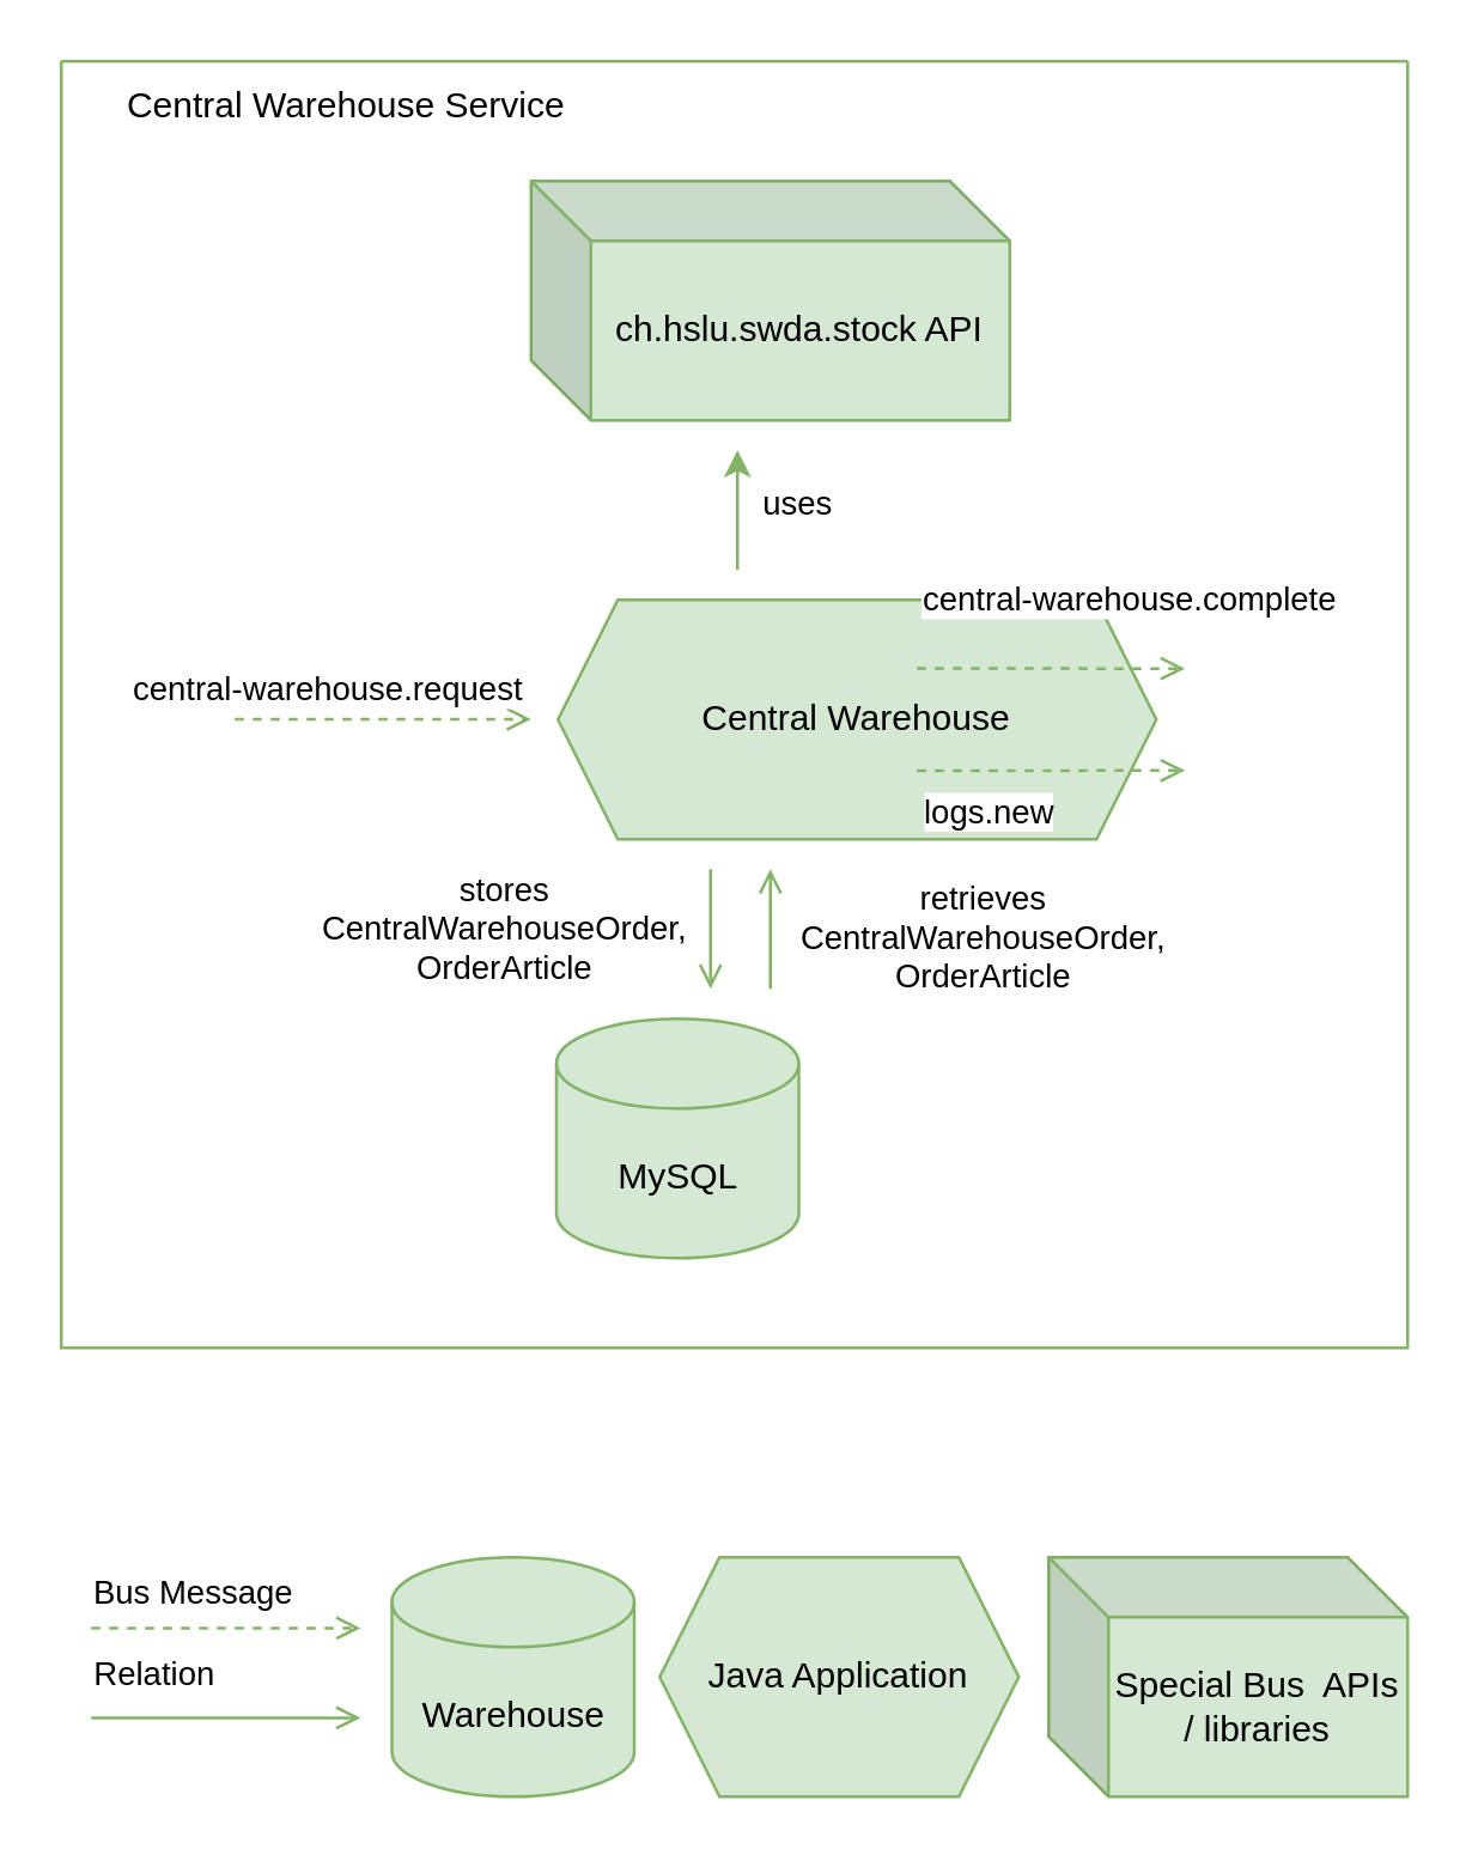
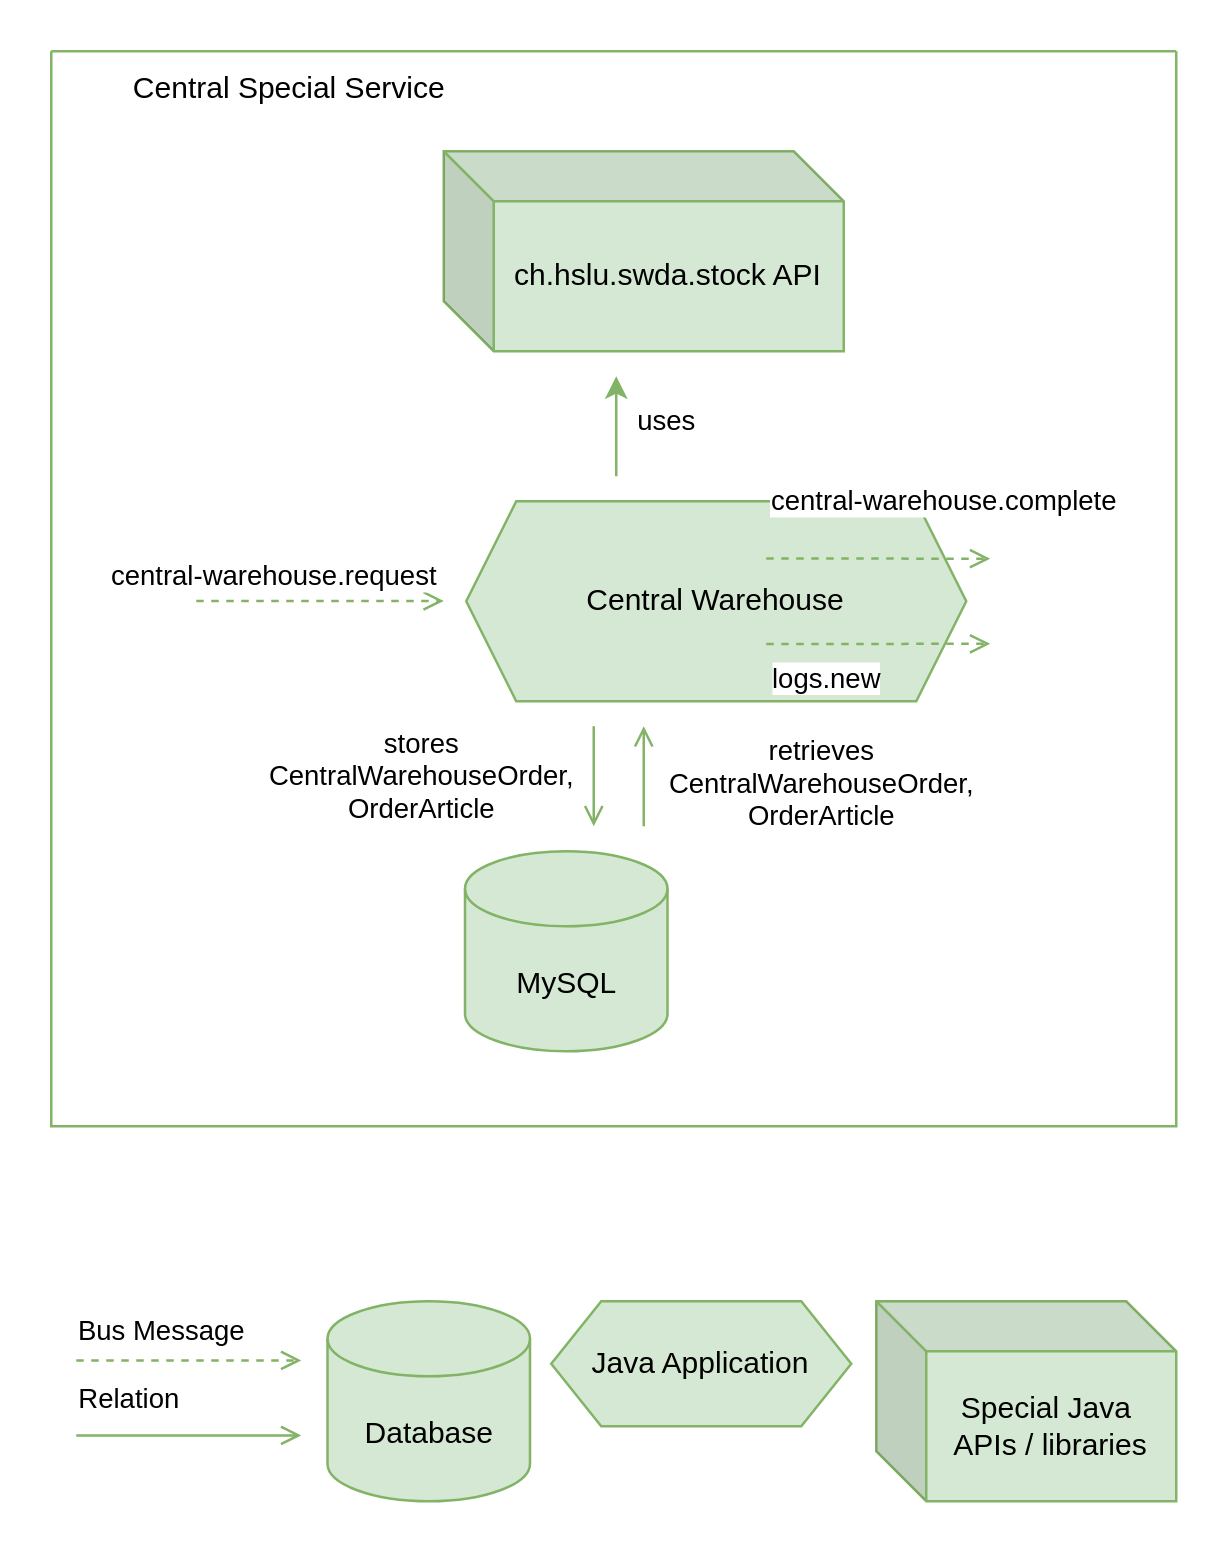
  <mxCell id="0" />
  <mxCell id="1" parent="0" />
  <mxCell id="2" value="" style="swimlane;startSize=0;fillColor=#d5e8d4;strokeColor=#82b366;" vertex="1" parent="1"><mxGeometry x="20" y="20" width="450" height="430" as="geometry" /></mxCell>
  <mxCell id="3" value="Central Warehouse" style="shape=hexagon;perimeter=hexagonPerimeter2;whiteSpace=wrap;html=1;fixedSize=1;fillColor=#d5e8d4;strokeColor=#82b366;" vertex="1" parent="2"><mxGeometry x="166" y="180" width="200" height="80" as="geometry" /></mxCell>
  <mxCell id="4" value="" style="rounded=0;orthogonalLoop=1;jettySize=auto;html=1;dashed=1;endArrow=open;endFill=0;fillColor=#d5e8d4;strokeColor=#82b366;entryX=0;entryY=0.5;entryDx=0;entryDy=0;" edge="1" parent="2"><mxGeometry relative="1" as="geometry"><mxPoint x="58" y="219.86" as="sourcePoint" /><mxPoint x="157" y="219.86" as="targetPoint" /></mxGeometry></mxCell>
  <mxCell id="5" value="central-warehouse.request" style="edgeLabel;html=1;align=center;verticalAlign=middle;resizable=0;points=[];" connectable="0" vertex="1" parent="4"><mxGeometry x="0.066" y="1" relative="1" as="geometry"><mxPoint x="-23" y="-9" as="offset" /></mxGeometry></mxCell>
  <mxCell id="6" value="" style="endArrow=open;html=1;rounded=0;exitX=1;exitY=0.75;exitDx=0;exitDy=0;dashed=1;endFill=0;fillColor=#d5e8d4;strokeColor=#82b366;" edge="1" parent="2"><mxGeometry width="50" height="50" relative="1" as="geometry"><mxPoint x="285.999" y="237.143" as="sourcePoint" /><mxPoint x="375.57" y="237" as="targetPoint" /></mxGeometry></mxCell>
  <mxCell id="7" value="logs.new" style="edgeLabel;html=1;align=center;verticalAlign=middle;resizable=0;points=[];" connectable="0" vertex="1" parent="6"><mxGeometry x="0.456" relative="1" as="geometry"><mxPoint x="-41" y="13" as="offset" /></mxGeometry></mxCell>
  <mxCell id="8" value="" style="rounded=0;orthogonalLoop=1;jettySize=auto;html=1;dashed=1;endArrow=open;endFill=0;fillColor=#d5e8d4;strokeColor=#82b366;exitX=1;exitY=0.25;exitDx=0;exitDy=0;" edge="1" parent="2"><mxGeometry relative="1" as="geometry"><mxPoint x="285.999" y="202.857" as="sourcePoint" /><mxPoint x="375.57" y="203" as="targetPoint" /></mxGeometry></mxCell>
  <mxCell id="9" value="central-warehouse.complete" style="edgeLabel;html=1;align=center;verticalAlign=middle;resizable=0;points=[];" connectable="0" vertex="1" parent="8"><mxGeometry x="0.066" y="1" relative="1" as="geometry"><mxPoint x="22" y="-22" as="offset" /></mxGeometry></mxCell>
  <mxCell id="10" value="MySQL" style="shape=cylinder3;whiteSpace=wrap;html=1;boundedLbl=1;backgroundOutline=1;size=15;fillColor=#d5e8d4;strokeColor=#82b366;" vertex="1" parent="2"><mxGeometry x="165.5" y="320" width="81" height="80" as="geometry" /></mxCell>
  <mxCell id="11" value="" style="endArrow=open;html=1;rounded=0;fillColor=#d5e8d4;strokeColor=#82b366;startArrow=none;startFill=0;endFill=0;" edge="1" parent="2"><mxGeometry width="50" height="50" relative="1" as="geometry"><mxPoint x="217" y="270" as="sourcePoint" /><mxPoint x="217" y="310" as="targetPoint" /></mxGeometry></mxCell>
  <mxCell id="12" value="stores&lt;br&gt;CentralWarehouseOrder,&lt;br&gt;OrderArticle" style="edgeLabel;html=1;align=center;verticalAlign=middle;resizable=0;points=[];" vertex="1" connectable="0" parent="11"><mxGeometry x="-0.053" y="-1" relative="1" as="geometry"><mxPoint x="-69" as="offset" /></mxGeometry></mxCell>
  <mxCell id="13" value="" style="endArrow=none;html=1;rounded=0;fillColor=#d5e8d4;strokeColor=#82b366;startArrow=open;startFill=0;endFill=0;" edge="1" parent="2"><mxGeometry width="50" height="50" relative="1" as="geometry"><mxPoint x="237" y="270" as="sourcePoint" /><mxPoint x="237" y="310" as="targetPoint" /></mxGeometry></mxCell>
  <mxCell id="14" value="retrieves&lt;br&gt;CentralWarehouseOrder,&lt;br&gt;OrderArticle" style="edgeLabel;html=1;align=center;verticalAlign=middle;resizable=0;points=[];" vertex="1" connectable="0" parent="13"><mxGeometry x="0.085" y="-2" relative="1" as="geometry"><mxPoint x="72" as="offset" /></mxGeometry></mxCell>
  <mxCell id="15" value="ch.hslu.swda.stock API" style="shape=cube;whiteSpace=wrap;html=1;boundedLbl=1;backgroundOutline=1;darkOpacity=0.05;darkOpacity2=0.1;fillColor=#d5e8d4;strokeColor=#82b366;" vertex="1" parent="2"><mxGeometry x="157" y="40" width="160" height="80" as="geometry" /></mxCell>
  <mxCell id="16" value="" style="endArrow=classic;html=1;rounded=0;fillColor=#d5e8d4;strokeColor=#82b366;" edge="1" parent="2"><mxGeometry width="50" height="50" relative="1" as="geometry"><mxPoint x="226" y="170" as="sourcePoint" /><mxPoint x="226" y="130" as="targetPoint" /></mxGeometry></mxCell>
  <mxCell id="17" value="uses" style="edgeLabel;html=1;align=center;verticalAlign=middle;resizable=0;points=[];" vertex="1" connectable="0" parent="16"><mxGeometry x="-0.25" relative="1" as="geometry"><mxPoint x="19" y="-8" as="offset" /></mxGeometry></mxCell>
- <mxCell id="18" value="Central Warehouse Service" style="text;html=1;align=center;verticalAlign=middle;resizable=0;points=[];autosize=1;strokeColor=none;fillColor=none;" vertex="1" parent="2"><mxGeometry x="10" width="170" height="30" as="geometry" /></mxCell>
+ <mxCell id="18" value="Central Special Service" style="text;html=1;align=center;verticalAlign=middle;resizable=0;points=[];autosize=1;strokeColor=none;fillColor=none;" vertex="1" parent="2"><mxGeometry x="10" width="170" height="30" as="geometry" /></mxCell>
  <mxCell id="19" value="" style="rounded=0;orthogonalLoop=1;jettySize=auto;html=1;dashed=1;endArrow=open;endFill=0;fillColor=#d5e8d4;strokeColor=#82b366;exitX=1;exitY=0.25;exitDx=0;exitDy=0;" edge="1" parent="1"><mxGeometry relative="1" as="geometry"><mxPoint x="30" y="543.66" as="sourcePoint" /><mxPoint x="120" y="543.66" as="targetPoint" /></mxGeometry></mxCell>
  <mxCell id="20" value="Bus Message" style="edgeLabel;html=1;align=center;verticalAlign=middle;resizable=0;points=[];" connectable="0" vertex="1" parent="19"><mxGeometry x="0.066" y="1" relative="1" as="geometry"><mxPoint x="-15" y="-11" as="offset" /></mxGeometry></mxCell>
- <mxCell id="21" value="Warehouse" style="shape=cylinder3;whiteSpace=wrap;html=1;boundedLbl=1;backgroundOutline=1;size=15;fillColor=#d5e8d4;strokeColor=#82b366;" vertex="1" parent="1"><mxGeometry x="130.5" y="520" width="81" height="80" as="geometry" /></mxCell>
- <mxCell id="22" value="Java Application" style="shape=hexagon;perimeter=hexagonPerimeter2;whiteSpace=wrap;html=1;fixedSize=1;fillColor=#d5e8d4;strokeColor=#82b366;" vertex="1" parent="1"><mxGeometry x="220" y="520" width="120" height="80" as="geometry" /></mxCell>
+ <mxCell id="21" value="Database" style="shape=cylinder3;whiteSpace=wrap;html=1;boundedLbl=1;backgroundOutline=1;size=15;fillColor=#d5e8d4;strokeColor=#82b366;" vertex="1" parent="1"><mxGeometry x="130.5" y="520" width="81" height="80" as="geometry" /></mxCell>
+ <mxCell id="22" value="Java Application" style="shape=hexagon;perimeter=hexagonPerimeter2;whiteSpace=wrap;html=1;fixedSize=1;fillColor=#d5e8d4;strokeColor=#82b366;" vertex="1" parent="1"><mxGeometry x="220" y="520" width="120" height="50" as="geometry" /></mxCell>
  <mxCell id="23" value="" style="endArrow=none;html=1;rounded=0;fillColor=#d5e8d4;strokeColor=#82b366;startArrow=open;startFill=0;endFill=0;" edge="1" parent="1"><mxGeometry width="50" height="50" relative="1" as="geometry"><mxPoint x="120" y="573.66" as="sourcePoint" /><mxPoint x="30" y="573.66" as="targetPoint" /></mxGeometry></mxCell>
  <mxCell id="24" value="Relation" style="edgeLabel;html=1;align=center;verticalAlign=middle;resizable=0;points=[];" vertex="1" connectable="0" parent="23"><mxGeometry x="0.085" y="-2" relative="1" as="geometry"><mxPoint x="-21" y="-13" as="offset" /></mxGeometry></mxCell>
- <mxCell id="25" value="Special Bus&amp;nbsp; APIs / libraries" style="shape=cube;whiteSpace=wrap;html=1;boundedLbl=1;backgroundOutline=1;darkOpacity=0.05;darkOpacity2=0.1;fillColor=#d5e8d4;strokeColor=#82b366;" vertex="1" parent="1"><mxGeometry x="350" y="520" width="120" height="80" as="geometry" /></mxCell>
+ <mxCell id="25" value="Special Java&amp;nbsp; APIs / libraries" style="shape=cube;whiteSpace=wrap;html=1;boundedLbl=1;backgroundOutline=1;darkOpacity=0.05;darkOpacity2=0.1;fillColor=#d5e8d4;strokeColor=#82b366;" vertex="1" parent="1"><mxGeometry x="350" y="520" width="120" height="80" as="geometry" /></mxCell>
